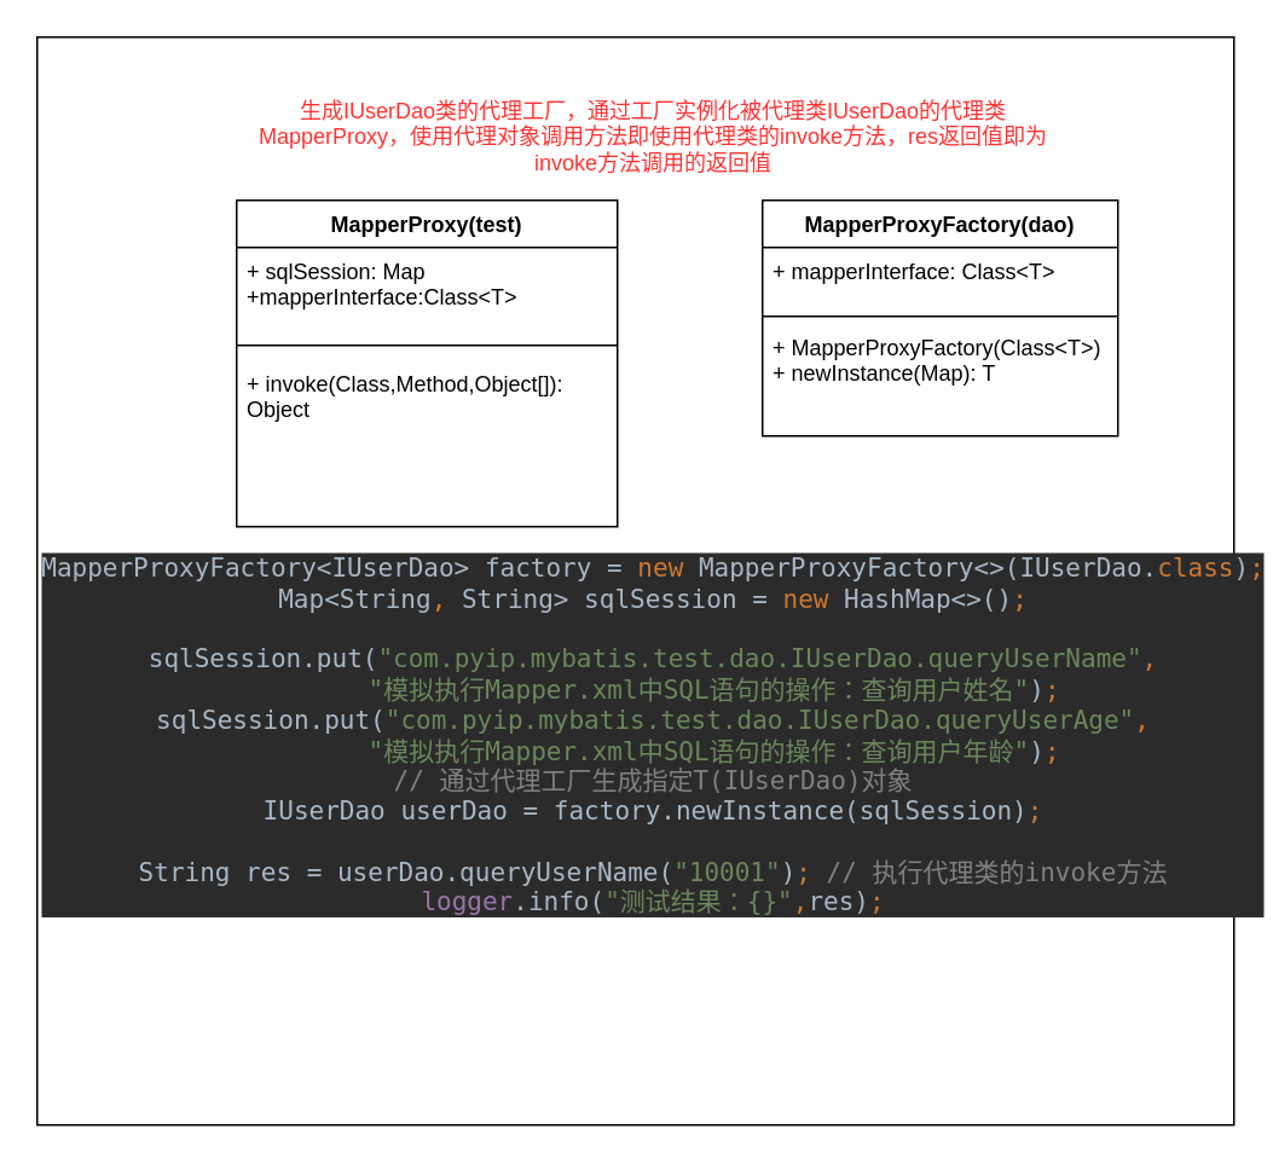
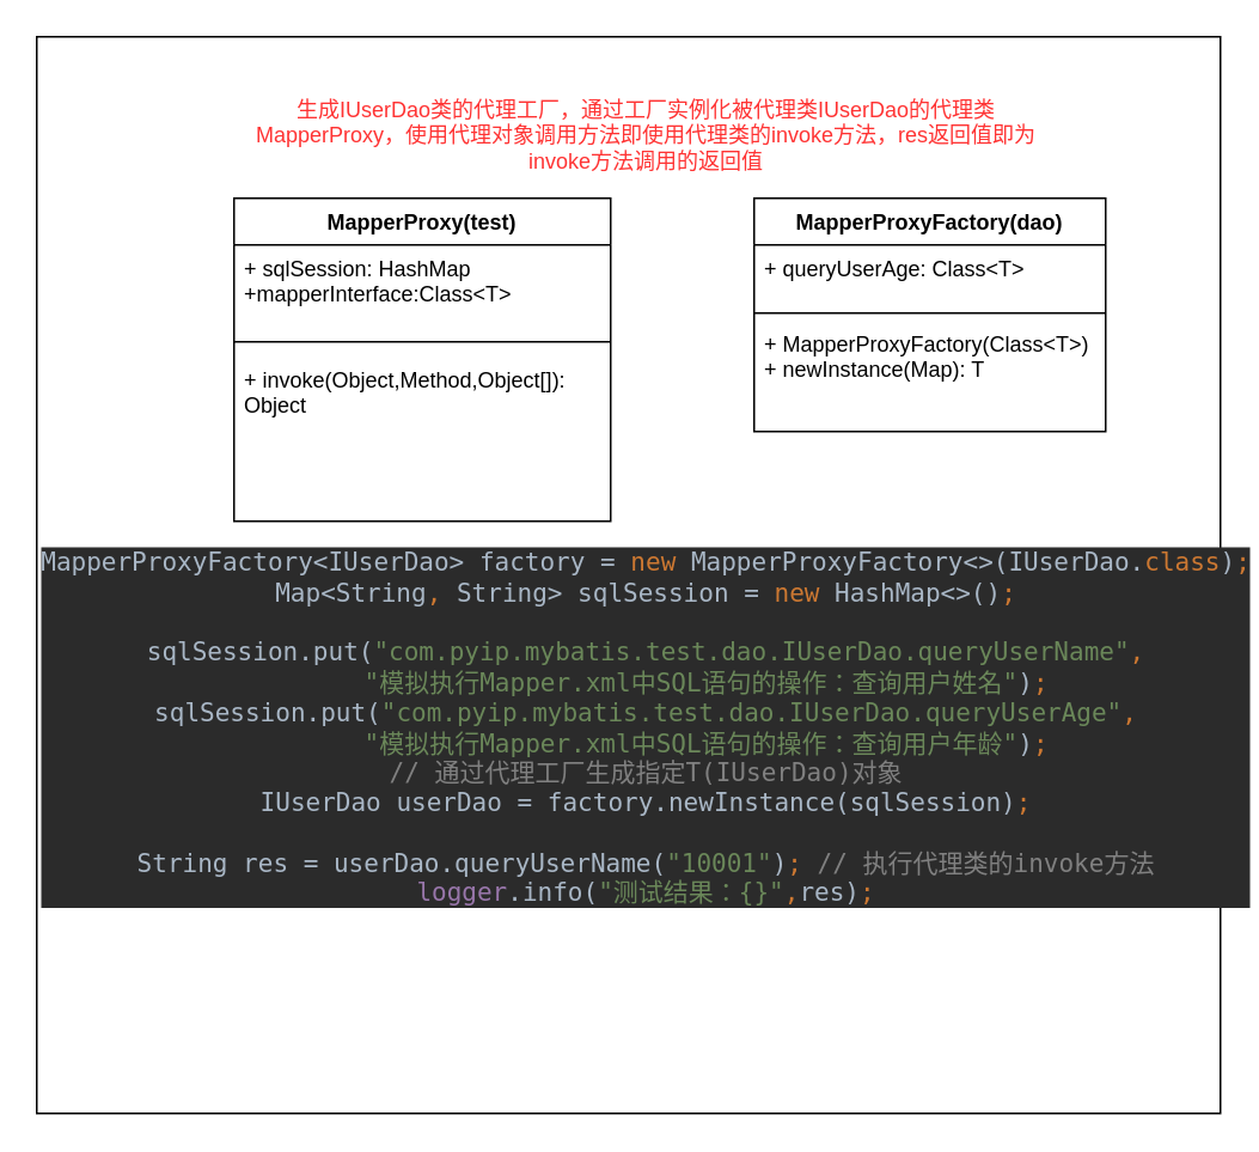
  <mxCell id="0" />
  <mxCell id="1" parent="0" />
  <mxCell id="2" value="" style="rounded=0;whiteSpace=wrap;html=1;" vertex="1" parent="1"><mxGeometry x="20" y="20" width="660" height="600" as="geometry" /></mxCell>
  <mxCell id="3" value="MapperProxy(test)" style="swimlane;fontStyle=1;align=center;verticalAlign=top;childLayout=stackLayout;horizontal=1;startSize=26;horizontalStack=0;resizeParent=1;resizeParentMax=0;resizeLast=0;collapsible=1;marginBottom=0;whiteSpace=wrap;html=1;" vertex="1" parent="1"><mxGeometry x="130" y="110" width="210" height="180" as="geometry" /></mxCell>
- <mxCell id="4" value="+ sqlSession: Map&lt;div&gt;+mapperInterface:Class&amp;lt;T&amp;gt;&lt;/div&gt;" style="text;strokeColor=none;fillColor=none;align=left;verticalAlign=top;spacingLeft=4;spacingRight=4;overflow=hidden;rotatable=0;points=[[0,0.5],[1,0.5]];portConstraint=eastwest;whiteSpace=wrap;html=1;" vertex="1" parent="3"><mxGeometry y="26" width="210" height="46" as="geometry" /></mxCell>
+ <mxCell id="4" value="+ sqlSession: HashMap&lt;div&gt;+mapperInterface:Class&amp;lt;T&amp;gt;&lt;/div&gt;" style="text;strokeColor=none;fillColor=none;align=left;verticalAlign=top;spacingLeft=4;spacingRight=4;overflow=hidden;rotatable=0;points=[[0,0.5],[1,0.5]];portConstraint=eastwest;whiteSpace=wrap;html=1;" vertex="1" parent="3"><mxGeometry y="26" width="210" height="46" as="geometry" /></mxCell>
  <mxCell id="5" value="" style="line;strokeWidth=1;fillColor=none;align=left;verticalAlign=middle;spacingTop=-1;spacingLeft=3;spacingRight=3;rotatable=0;labelPosition=right;points=[];portConstraint=eastwest;strokeColor=inherit;" vertex="1" parent="3"><mxGeometry y="72" width="210" height="16" as="geometry" /></mxCell>
- <mxCell id="6" value="+ invoke(Class,Method,Object[]): Object" style="text;strokeColor=none;fillColor=none;align=left;verticalAlign=top;spacingLeft=4;spacingRight=4;overflow=hidden;rotatable=0;points=[[0,0.5],[1,0.5]];portConstraint=eastwest;whiteSpace=wrap;html=1;" vertex="1" parent="3"><mxGeometry y="88" width="210" height="92" as="geometry" /></mxCell>
+ <mxCell id="6" value="+ invoke(Object,Method,Object[]): Object" style="text;strokeColor=none;fillColor=none;align=left;verticalAlign=top;spacingLeft=4;spacingRight=4;overflow=hidden;rotatable=0;points=[[0,0.5],[1,0.5]];portConstraint=eastwest;whiteSpace=wrap;html=1;" vertex="1" parent="3"><mxGeometry y="88" width="210" height="92" as="geometry" /></mxCell>
  <mxCell id="7" value="MapperProxyFactory(dao)&lt;div&gt;&lt;br&gt;&lt;/div&gt;" style="swimlane;fontStyle=1;align=center;verticalAlign=top;childLayout=stackLayout;horizontal=1;startSize=26;horizontalStack=0;resizeParent=1;resizeParentMax=0;resizeLast=0;collapsible=1;marginBottom=0;whiteSpace=wrap;html=1;" vertex="1" parent="1"><mxGeometry x="420" y="110" width="196" height="130" as="geometry" /></mxCell>
- <mxCell id="8" value="+ mapperInterface: Class&amp;lt;T&amp;gt;" style="text;strokeColor=none;fillColor=none;align=left;verticalAlign=top;spacingLeft=4;spacingRight=4;overflow=hidden;rotatable=0;points=[[0,0.5],[1,0.5]];portConstraint=eastwest;whiteSpace=wrap;html=1;" vertex="1" parent="7"><mxGeometry y="26" width="196" height="34" as="geometry" /></mxCell>
+ <mxCell id="8" value="+ queryUserAge: Class&amp;lt;T&amp;gt;" style="text;strokeColor=none;fillColor=none;align=left;verticalAlign=top;spacingLeft=4;spacingRight=4;overflow=hidden;rotatable=0;points=[[0,0.5],[1,0.5]];portConstraint=eastwest;whiteSpace=wrap;html=1;" vertex="1" parent="7"><mxGeometry y="26" width="196" height="34" as="geometry" /></mxCell>
  <mxCell id="9" value="" style="line;strokeWidth=1;fillColor=none;align=left;verticalAlign=middle;spacingTop=-1;spacingLeft=3;spacingRight=3;rotatable=0;labelPosition=right;points=[];portConstraint=eastwest;strokeColor=inherit;" vertex="1" parent="7"><mxGeometry y="60" width="196" height="8" as="geometry" /></mxCell>
  <mxCell id="10" value="+ MapperProxyFactory(Class&amp;lt;T&amp;gt;)&lt;div&gt;+ newInstance(Map): T&lt;/div&gt;" style="text;strokeColor=none;fillColor=none;align=left;verticalAlign=top;spacingLeft=4;spacingRight=4;overflow=hidden;rotatable=0;points=[[0,0.5],[1,0.5]];portConstraint=eastwest;whiteSpace=wrap;html=1;" vertex="1" parent="7"><mxGeometry y="68" width="196" height="62" as="geometry" /></mxCell>
  <mxCell id="11" value="&lt;div style=&quot;background-color:#2b2b2b;color:#a9b7c6&quot;&gt;&lt;pre style=&quot;font-family:'JetBrains Mono',monospace;font-size:10.5pt;&quot;&gt;MapperProxyFactory&amp;lt;IUserDao&amp;gt; factory = &lt;span style=&quot;color:#cc7832;&quot;&gt;new &lt;/span&gt;MapperProxyFactory&amp;lt;&amp;gt;(IUserDao.&lt;span style=&quot;color:#cc7832;&quot;&gt;class&lt;/span&gt;)&lt;span style=&quot;color:#cc7832;&quot;&gt;;&lt;br&gt;&lt;/span&gt;Map&amp;lt;String&lt;span style=&quot;color:#cc7832;&quot;&gt;, &lt;/span&gt;String&amp;gt; sqlSession = &lt;span style=&quot;color:#cc7832;&quot;&gt;new &lt;/span&gt;HashMap&amp;lt;&amp;gt;()&lt;span style=&quot;color:#cc7832;&quot;&gt;;&lt;br&gt;&lt;/span&gt;&lt;span style=&quot;color:#cc7832;&quot;&gt;&lt;br&gt;&lt;/span&gt;sqlSession.put(&lt;span style=&quot;color:#6a8759;&quot;&gt;&quot;com.pyip.mybatis.test.dao.IUserDao.queryUserName&quot;&lt;/span&gt;&lt;span style=&quot;color:#cc7832;&quot;&gt;,&lt;br&gt;&lt;/span&gt;&lt;span style=&quot;color:#cc7832;&quot;&gt;        &lt;/span&gt;&lt;span style=&quot;color:#6a8759;&quot;&gt;&quot;&lt;/span&gt;&lt;span style=&quot;color:#6a8759;font-family:'宋体',monospace;&quot;&gt;模拟执行&lt;/span&gt;&lt;span style=&quot;color:#6a8759;&quot;&gt;Mapper.xml&lt;/span&gt;&lt;span style=&quot;color:#6a8759;font-family:'宋体',monospace;&quot;&gt;中&lt;/span&gt;&lt;span style=&quot;color:#6a8759;&quot;&gt;SQL&lt;/span&gt;&lt;span style=&quot;color:#6a8759;font-family:'宋体',monospace;&quot;&gt;语句的操作：查询用户姓名&lt;/span&gt;&lt;span style=&quot;color:#6a8759;&quot;&gt;&quot;&lt;/span&gt;)&lt;span style=&quot;color:#cc7832;&quot;&gt;;&lt;br&gt;&lt;/span&gt;sqlSession.put(&lt;span style=&quot;color:#6a8759;&quot;&gt;&quot;com.pyip.mybatis.test.dao.IUserDao.queryUserAge&quot;&lt;/span&gt;&lt;span style=&quot;color:#cc7832;&quot;&gt;,&lt;br&gt;&lt;/span&gt;&lt;span style=&quot;color:#cc7832;&quot;&gt;        &lt;/span&gt;&lt;span style=&quot;color:#6a8759;&quot;&gt;&quot;&lt;/span&gt;&lt;span style=&quot;color:#6a8759;font-family:'宋体',monospace;&quot;&gt;模拟执行&lt;/span&gt;&lt;span style=&quot;color:#6a8759;&quot;&gt;Mapper.xml&lt;/span&gt;&lt;span style=&quot;color:#6a8759;font-family:'宋体',monospace;&quot;&gt;中&lt;/span&gt;&lt;span style=&quot;color:#6a8759;&quot;&gt;SQL&lt;/span&gt;&lt;span style=&quot;color:#6a8759;font-family:'宋体',monospace;&quot;&gt;语句的操作：查询用户年龄&lt;/span&gt;&lt;span style=&quot;color:#6a8759;&quot;&gt;&quot;&lt;/span&gt;)&lt;span style=&quot;color:#cc7832;&quot;&gt;;&lt;br&gt;&lt;/span&gt;&lt;span style=&quot;color:#808080;&quot;&gt;// &lt;/span&gt;&lt;span style=&quot;color:#808080;font-family:'宋体',monospace;&quot;&gt;通过代理工厂生成指定&lt;/span&gt;&lt;span style=&quot;color:#808080;&quot;&gt;T(IUserDao)&lt;/span&gt;&lt;span style=&quot;color:#808080;font-family:'宋体',monospace;&quot;&gt;对象&lt;br&gt;&lt;/span&gt;IUserDao userDao = factory.newInstance(sqlSession)&lt;span style=&quot;color:#cc7832;&quot;&gt;;&lt;br&gt;&lt;/span&gt;&lt;span style=&quot;color:#cc7832;&quot;&gt;&lt;br&gt;&lt;/span&gt;String res = userDao.queryUserName(&lt;span style=&quot;color:#6a8759;&quot;&gt;&quot;10001&quot;&lt;/span&gt;)&lt;span style=&quot;color:#cc7832;&quot;&gt;; &lt;/span&gt;&lt;span style=&quot;color:#808080;&quot;&gt;// &lt;/span&gt;&lt;span style=&quot;color:#808080;font-family:'宋体',monospace;&quot;&gt;执行代理类的&lt;/span&gt;&lt;span style=&quot;color:#808080;&quot;&gt;invoke&lt;/span&gt;&lt;span style=&quot;color:#808080;font-family:'宋体',monospace;&quot;&gt;方法&lt;br&gt;&lt;/span&gt;&lt;span style=&quot;color:#9876aa;&quot;&gt;logger&lt;/span&gt;.info(&lt;span style=&quot;color:#6a8759;&quot;&gt;&quot;&lt;/span&gt;&lt;span style=&quot;color:#6a8759;font-family:'宋体',monospace;&quot;&gt;测试结果：&lt;/span&gt;&lt;span style=&quot;color:#6a8759;&quot;&gt;{}&quot;&lt;/span&gt;&lt;span style=&quot;color:#cc7832;&quot;&gt;,&lt;/span&gt;res)&lt;span style=&quot;color:#cc7832;&quot;&gt;;&lt;/span&gt;&lt;/pre&gt;&lt;/div&gt;" style="text;html=1;align=center;verticalAlign=middle;whiteSpace=wrap;rounded=0;" vertex="1" parent="1"><mxGeometry x="330" y="390" width="60" height="30" as="geometry" /></mxCell>
  <mxCell id="12" value="&lt;font color=&quot;#ff3333&quot;&gt;生成IUserDao类的代理工厂，通过工厂实例化被代理类IUserDao的代理类MapperProxy，使用代理对象调用方法即使用代理类的invoke方法，res返回值即为invoke方法调用的返回值&lt;/font&gt;" style="text;html=1;align=center;verticalAlign=middle;whiteSpace=wrap;rounded=0;" vertex="1" parent="1"><mxGeometry x="125" y="50" width="470" height="50" as="geometry" /></mxCell>
